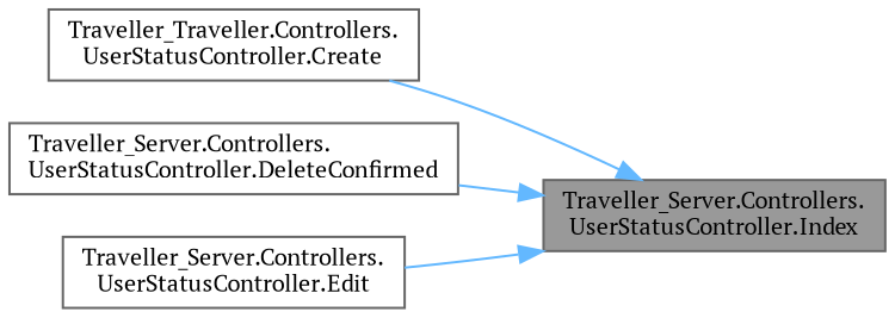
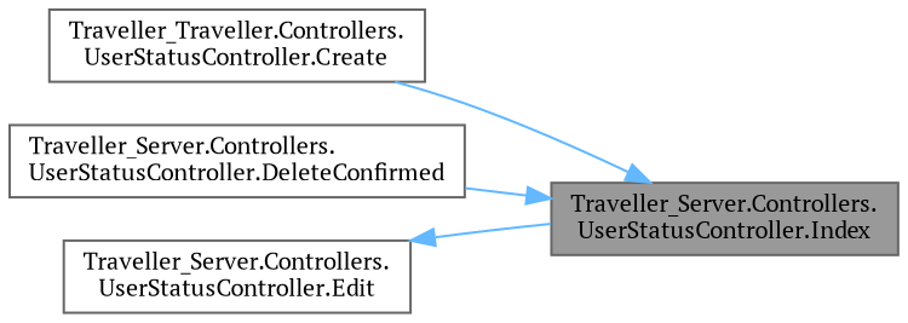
  digraph {
    fontname="PT Serif"
    rankdir=RL
    node [color=grey40 fillcolor=white fontname="PT Serif" fontsize=10 shape=box style=filled]
    edge [color=steelblue1 dir=back fontname="PT Serif" fontsize=10 labelfontname=Helvetica labelfontsize=10 style=solid]
    n1 [color=gray40 fillcolor=grey60 fontcolor=black height=0.2 label="Traveller_Server.Controllers.\lUserStatusController.Index" width=0.4]
    n2 [height=0.2 label="Traveller_Traveller.Controllers.\lUserStatusController.Create" width=0.4]
    n3 [height=0.2 label="Traveller_Server.Controllers.\lUserStatusController.DeleteConfirmed" width=0.4]
    n4 [height=0.2 label="Traveller_Server.Controllers.\lUserStatusController.Edit" width=0.4]
    n1 -> n2
    n1 -> n3
-   n1 -> n4
+   n4 -> n1
  }
